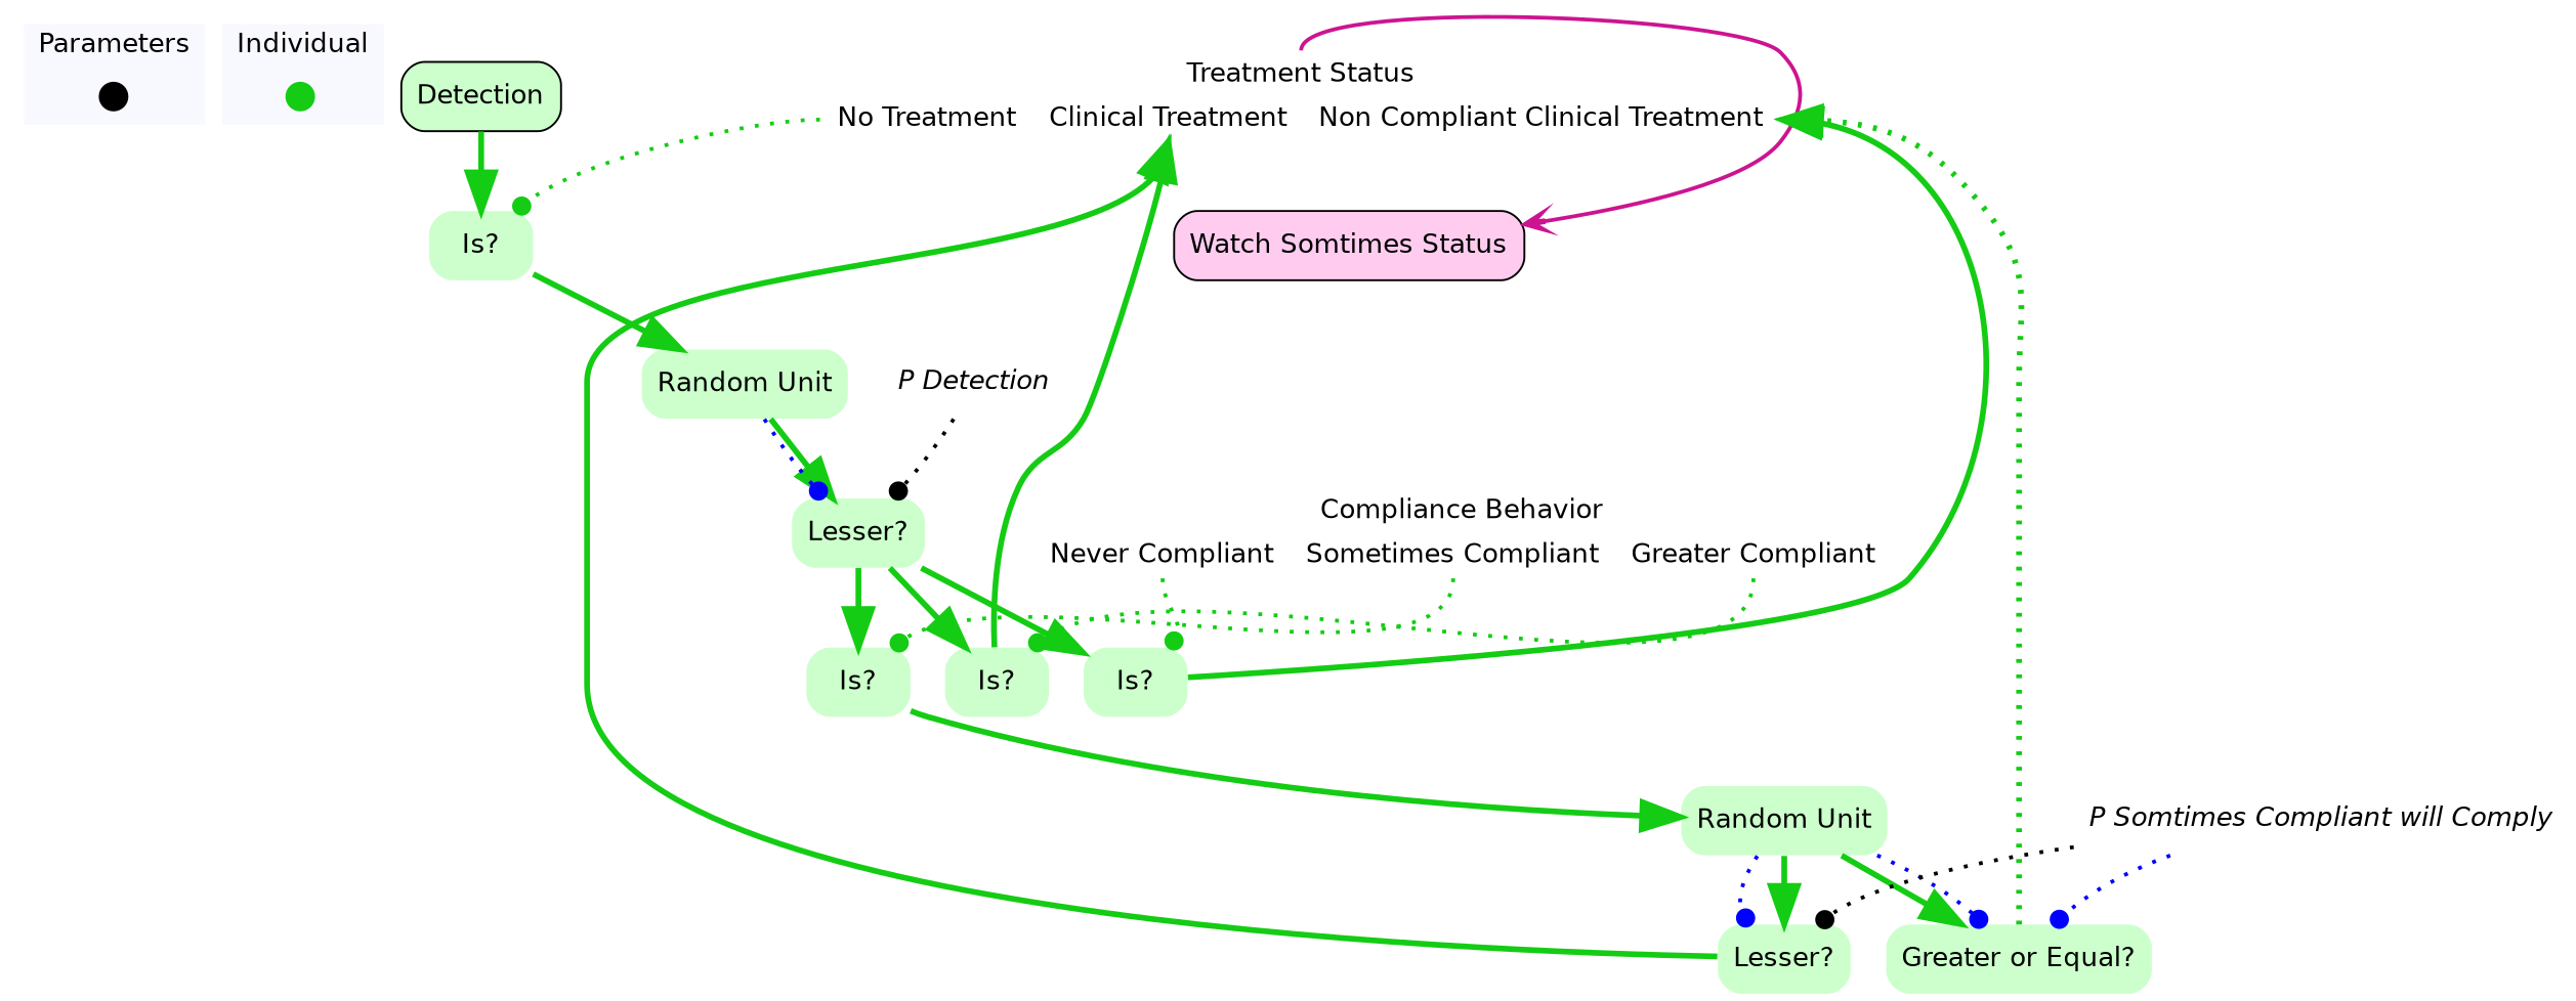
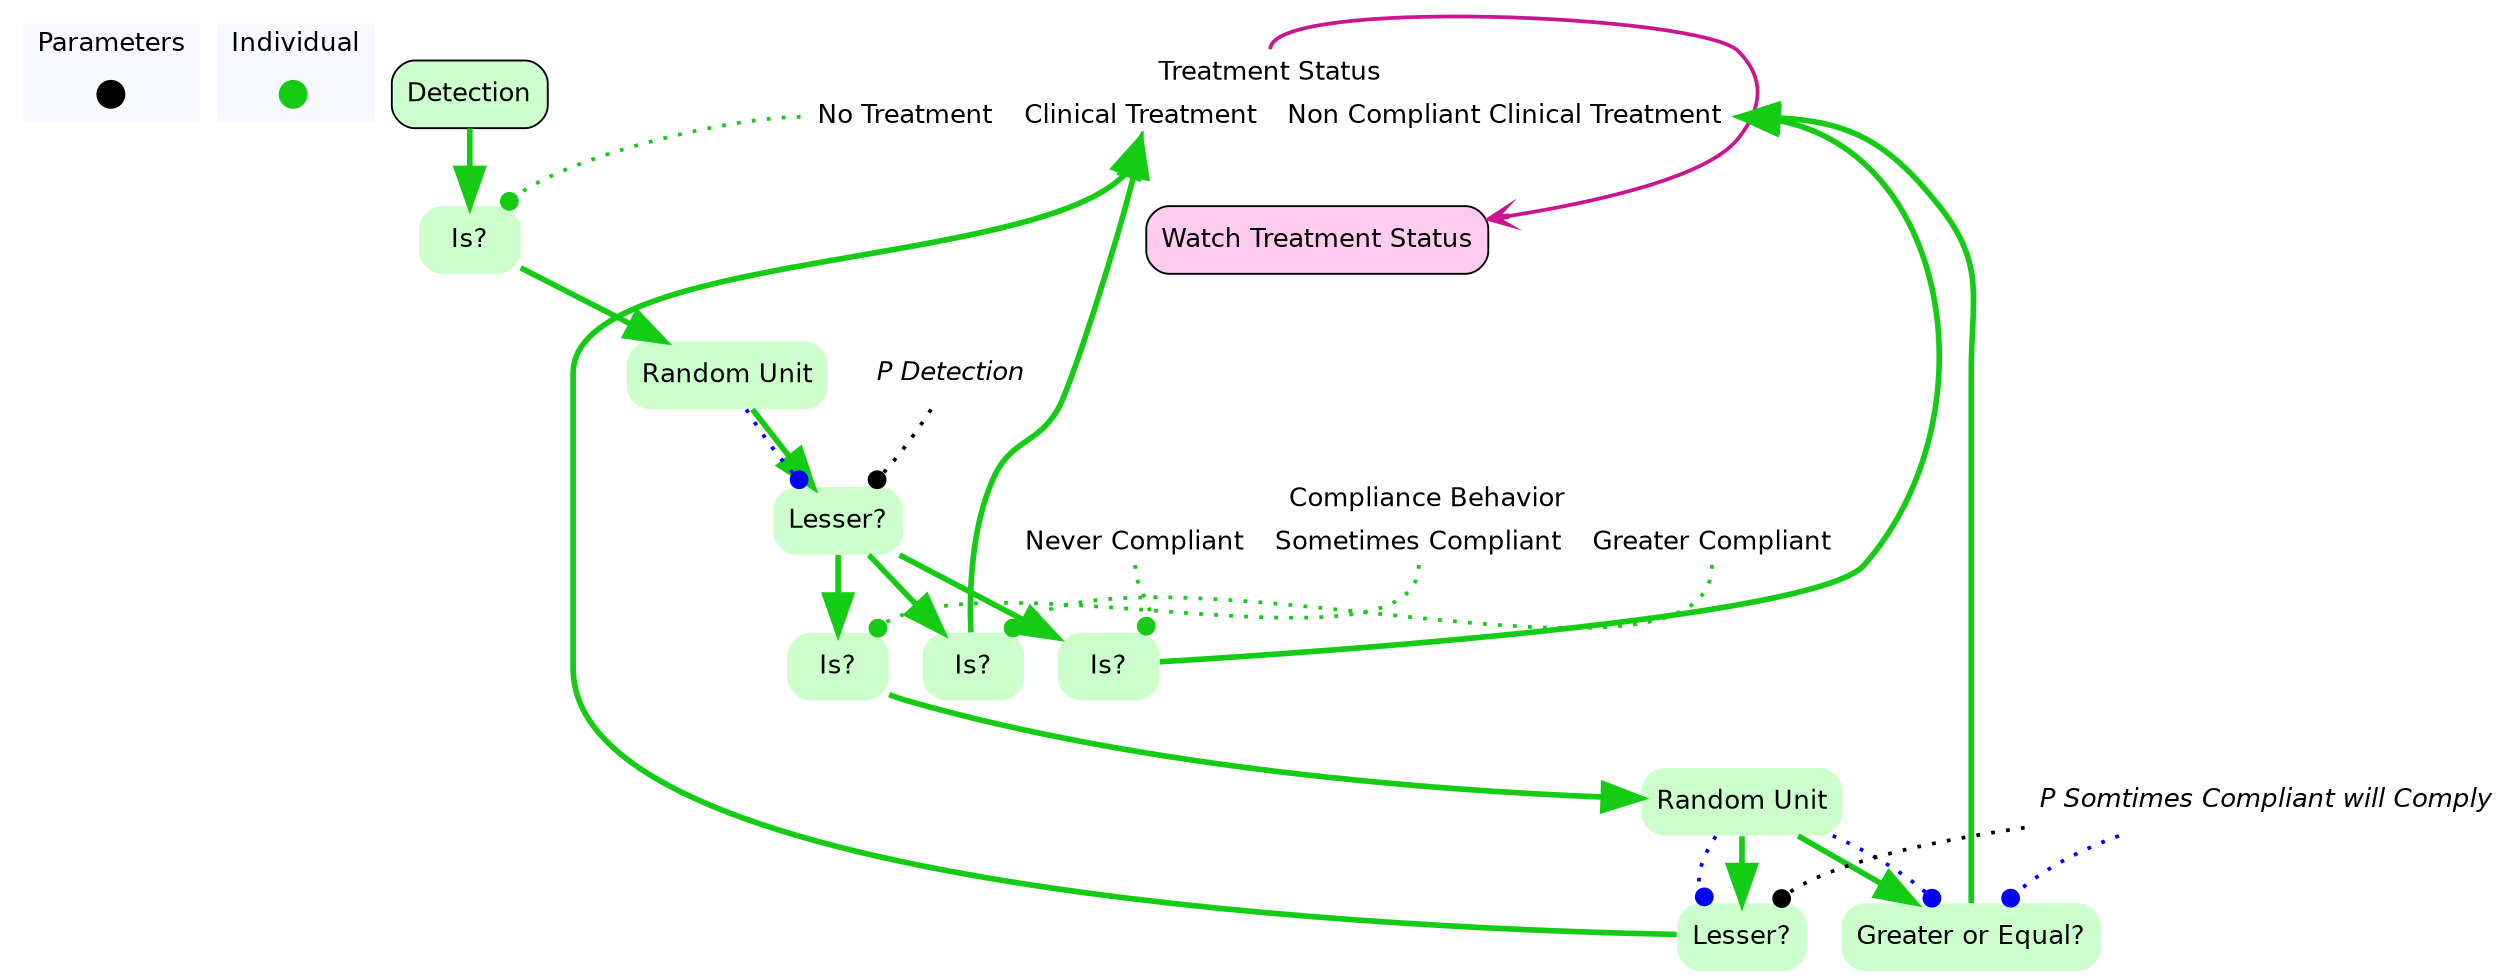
  digraph {
    node [color="0.333, 0.2, 1.0" shape=none style="rounded,filled" fontname=Helvetica]
    edge [color="0.333, 0.9 , 0.8" penwidth=3.0 arrowsize=2.0]
    contextOverview [color=black fixedsize=true fontcolor=white height=.2 shape=point style=filled width=.2 fontname=""]
    detectionOverview [color="0.333, 0.9 , 0.8" fixedsize=true fontcolor=white height=.2 shape=point style=filled width=.2]
-   n3 [color=black fillcolor="0.888, 0.2, 1.0" label="Watch Somtimes Status" shape=box]
+   n3 [color=black fillcolor="0.888, 0.2, 1.0" label="Watch Treatment Status" shape=box]
    n4 [color=none fillcolor=white label="{<individualtreatmentStatus> Treatment Status | {<individualtreatmentStatusnoTreatment> No Treatment|<individualtreatmentStatusclinicalTreatment> Clinical Treatment|<individualtreatmentStatusnonCompliantClinicalTreatment> Non Compliant Clinical Treatment}}" shape=record style=filled]
    n5 [label="Is?"]
    n6 [label="Random Unit"]
    n7 [color=none fillcolor=white label="{<individualcomplianceBehavior> Compliance Behavior | {<individualcomplianceBehaviorneverCompliant> Never Compliant|<individualcomplianceBehaviorsometimesCompliant> Sometimes Compliant|<individualcomplianceBehavioralwaysCompliant> Greater Compliant}}" shape=record style=filled]
    n8 [label="Is?"]
    n9 [label="Is?"]
    n10 [label="Is?"]
    n11 [label="Random Unit"]
    n12 [color=none fillcolor=white fontsize=14 label=<<i>P Somtimes Compliant will Comply</i>> style=filled]
    n13 [label="Lesser?"]
    n14 [label="Greater or Equal?"]
    n15 [color=none fillcolor=white fontsize=14 label=<<i>P Detection</i>> style=filled]
    n16 [label="Lesser?"]
    n17 [color=black fillcolor="0.333, 0.2, 1.0" label=Detection shape=box]
    subgraph cluster_1 {
      color=white
      fillcolor=ghostwhite
      fontname=Helvetica
      label=Parameters
      labeljust=l
      style=filled
      contextOverview
    }
    subgraph cluster_2 {
      color=white
      fillcolor=ghostwhite
      fontname=Helvetica
      label=Individual
      labeljust=l
      nodesep=0.1
      style=filled
      detectionOverview
    }
    n4 -> n3 [arrowhead=vee color="0.888, 0.9 , 0.8" penwidth=2.0 tailport=individualtreatmentStatus arrowsize=""]
    n4 -> n5 [arrowhead=dot headport=ne penwidth=2.0 style=dotted tailport=individualtreatmentStatusnoTreatment arrowsize=""]
    n5 -> n6
    n6 -> n16
    n6 -> n16 [arrowhead=dot color=blue headport=nw penwidth=2.0 style=dotted arrowsize=""]
    n7 -> n8 [arrowhead=dot headport=ne penwidth=2.0 style=dotted tailport=individualcomplianceBehavioralwaysCompliant arrowsize=""]
    n7 -> n9 [arrowhead=dot headport=ne penwidth=2.0 style=dotted tailport=individualcomplianceBehaviorneverCompliant arrowsize=""]
    n7 -> n10 [arrowhead=dot headport=ne penwidth=2.0 style=dotted tailport=individualcomplianceBehaviorsometimesCompliant arrowsize=""]
    n8 -> n4 [headport=individualtreatmentStatusclinicalTreatment]
    n9 -> n4 [headport=individualtreatmentStatusnonCompliantClinicalTreatment]
    n10 -> n11
    n11 -> n13
    n11 -> n13 [arrowhead=dot color=blue headport=nw penwidth=2.0 style=dotted arrowsize=""]
    n11 -> n14
    n11 -> n14 [arrowhead=dot color=blue headport=nw penwidth=2.0 style=dotted arrowsize=""]
    n12 -> n13 [arrowhead=dot color=black headport=ne penwidth=2.0 style=dotted arrowsize=""]
    n12 -> n14 [arrowhead=dot color=blue headport=ne penwidth=2.0 style=dotted arrowsize=""]
    n13 -> n4 [headport=individualtreatmentStatusclinicalTreatment]
-   n14 -> n4 [headport=individualtreatmentStatusnonCompliantClinicalTreatment style=dotted]
+   n14 -> n4 [headport=individualtreatmentStatusnonCompliantClinicalTreatment]
    n15 -> n16 [arrowhead=dot color=black headport=ne penwidth=2.0 style=dotted arrowsize=""]
    n16 -> n8
    n16 -> n9
    n16 -> n10
    n17 -> n5
  }
